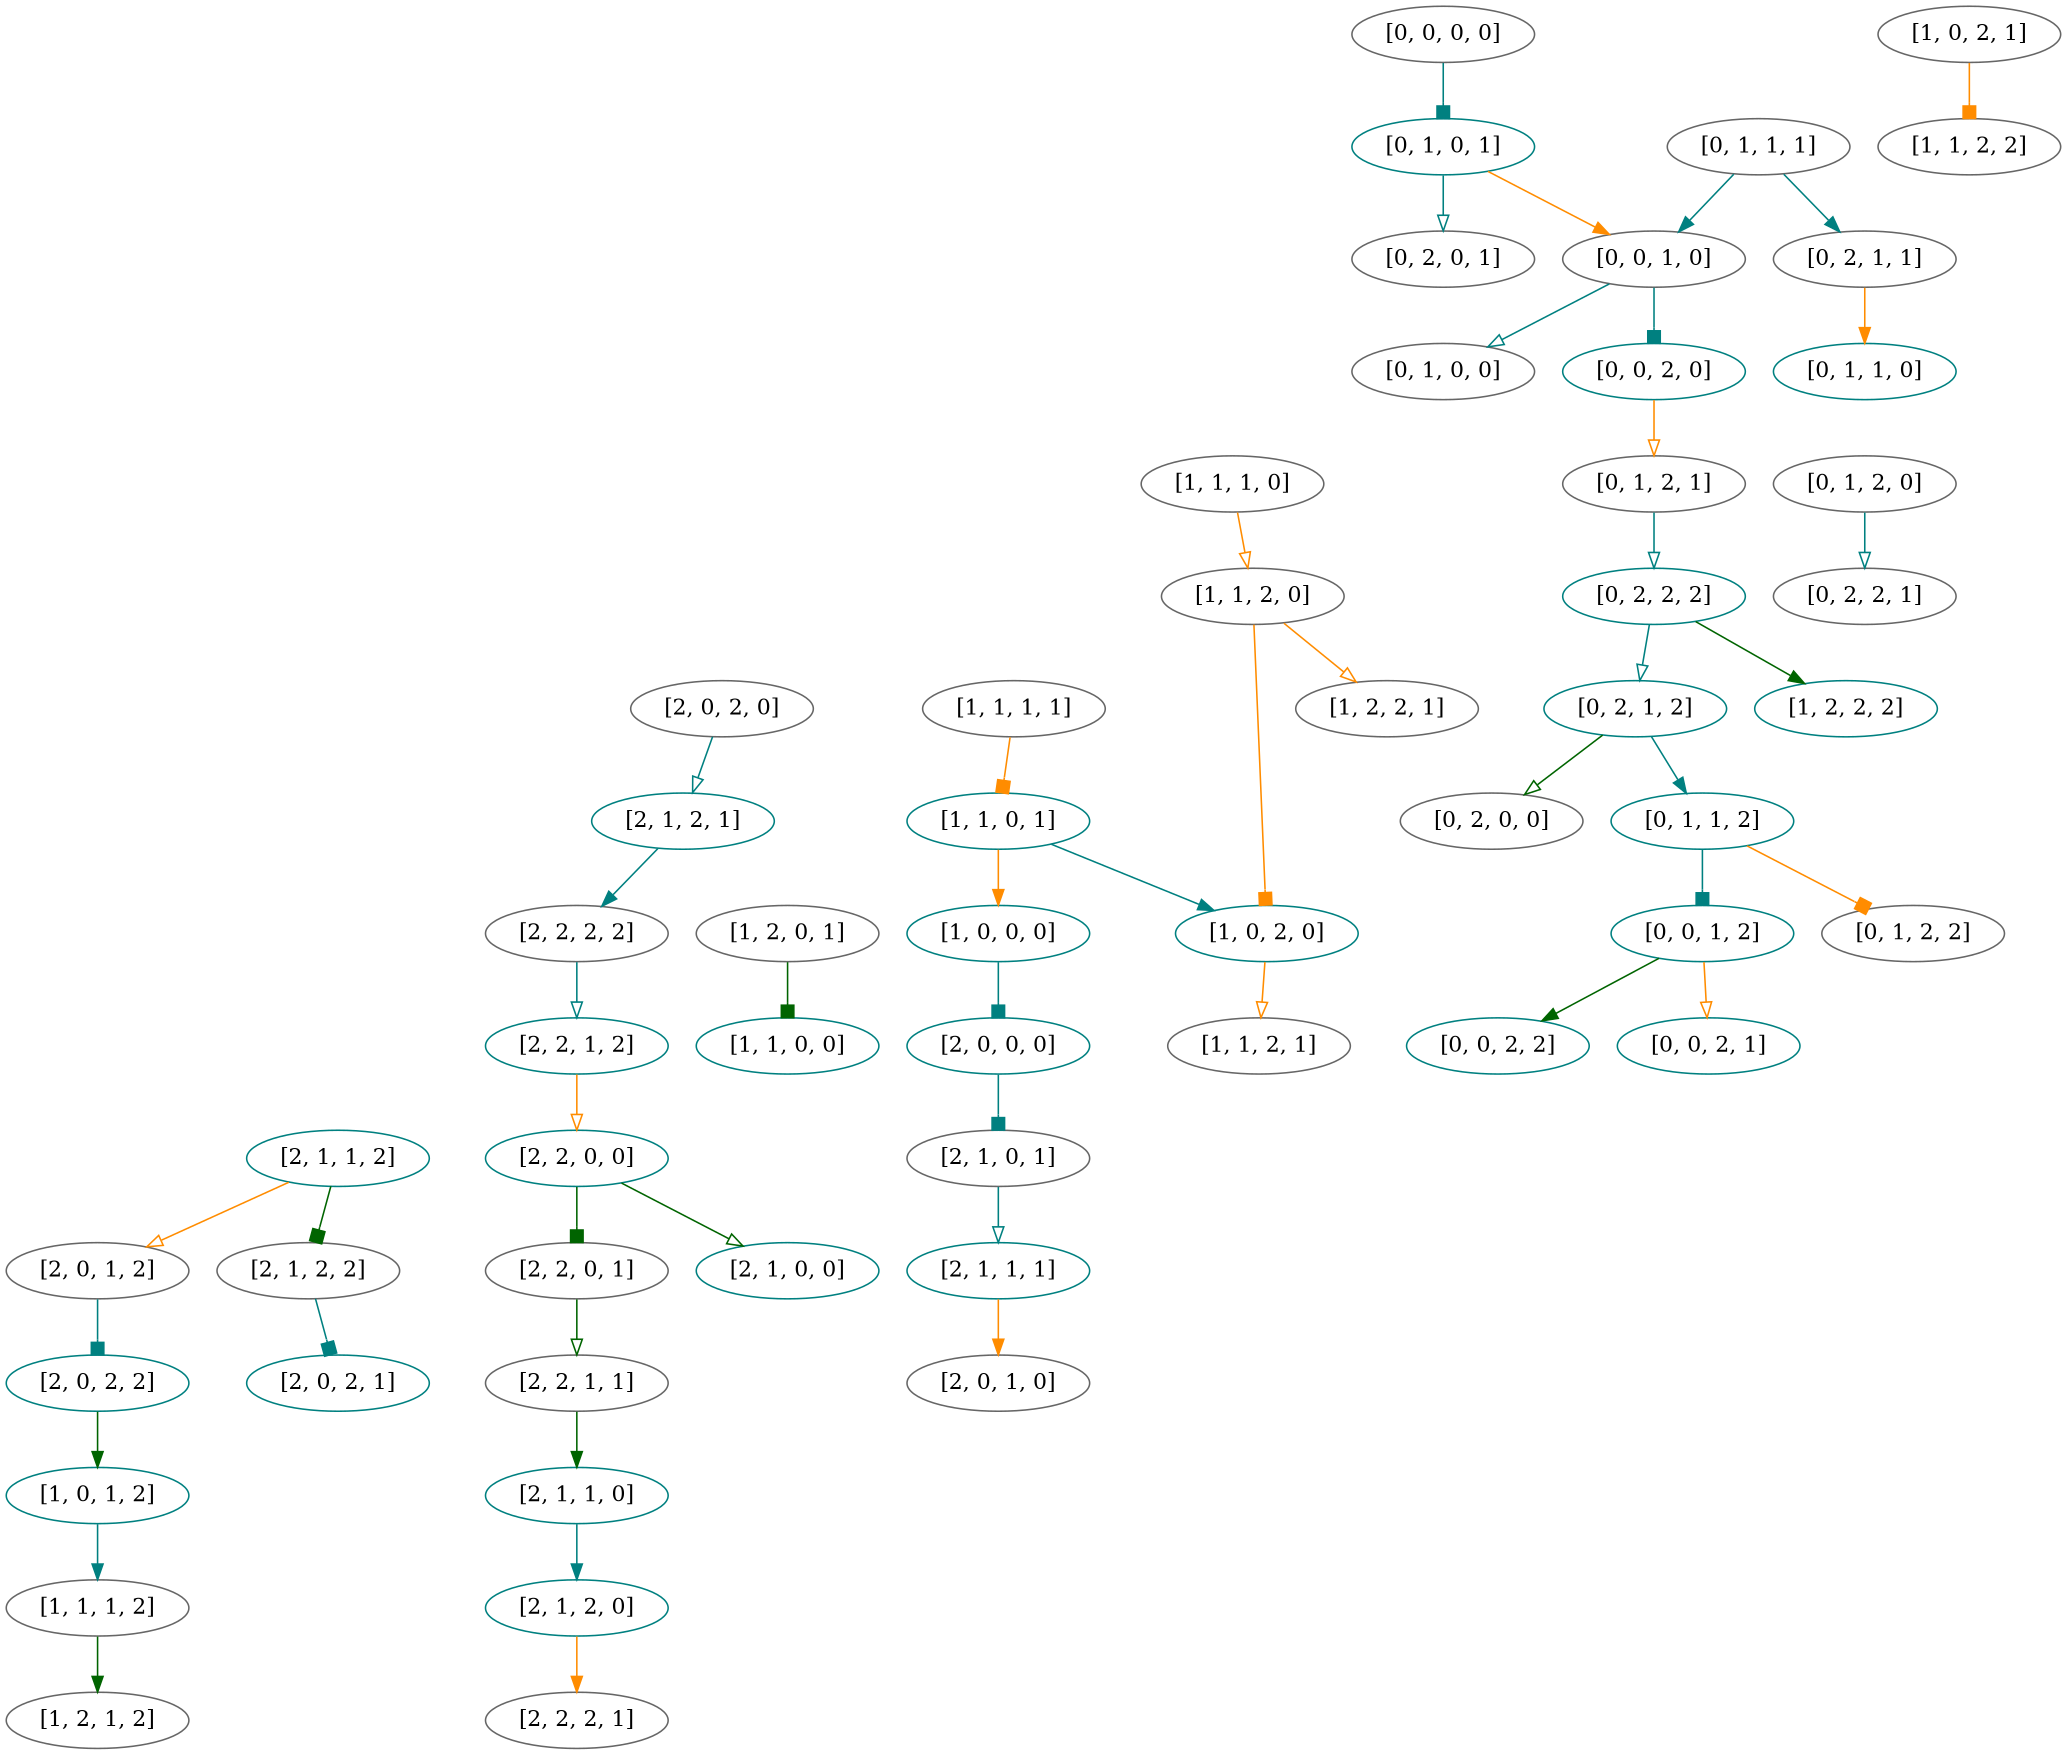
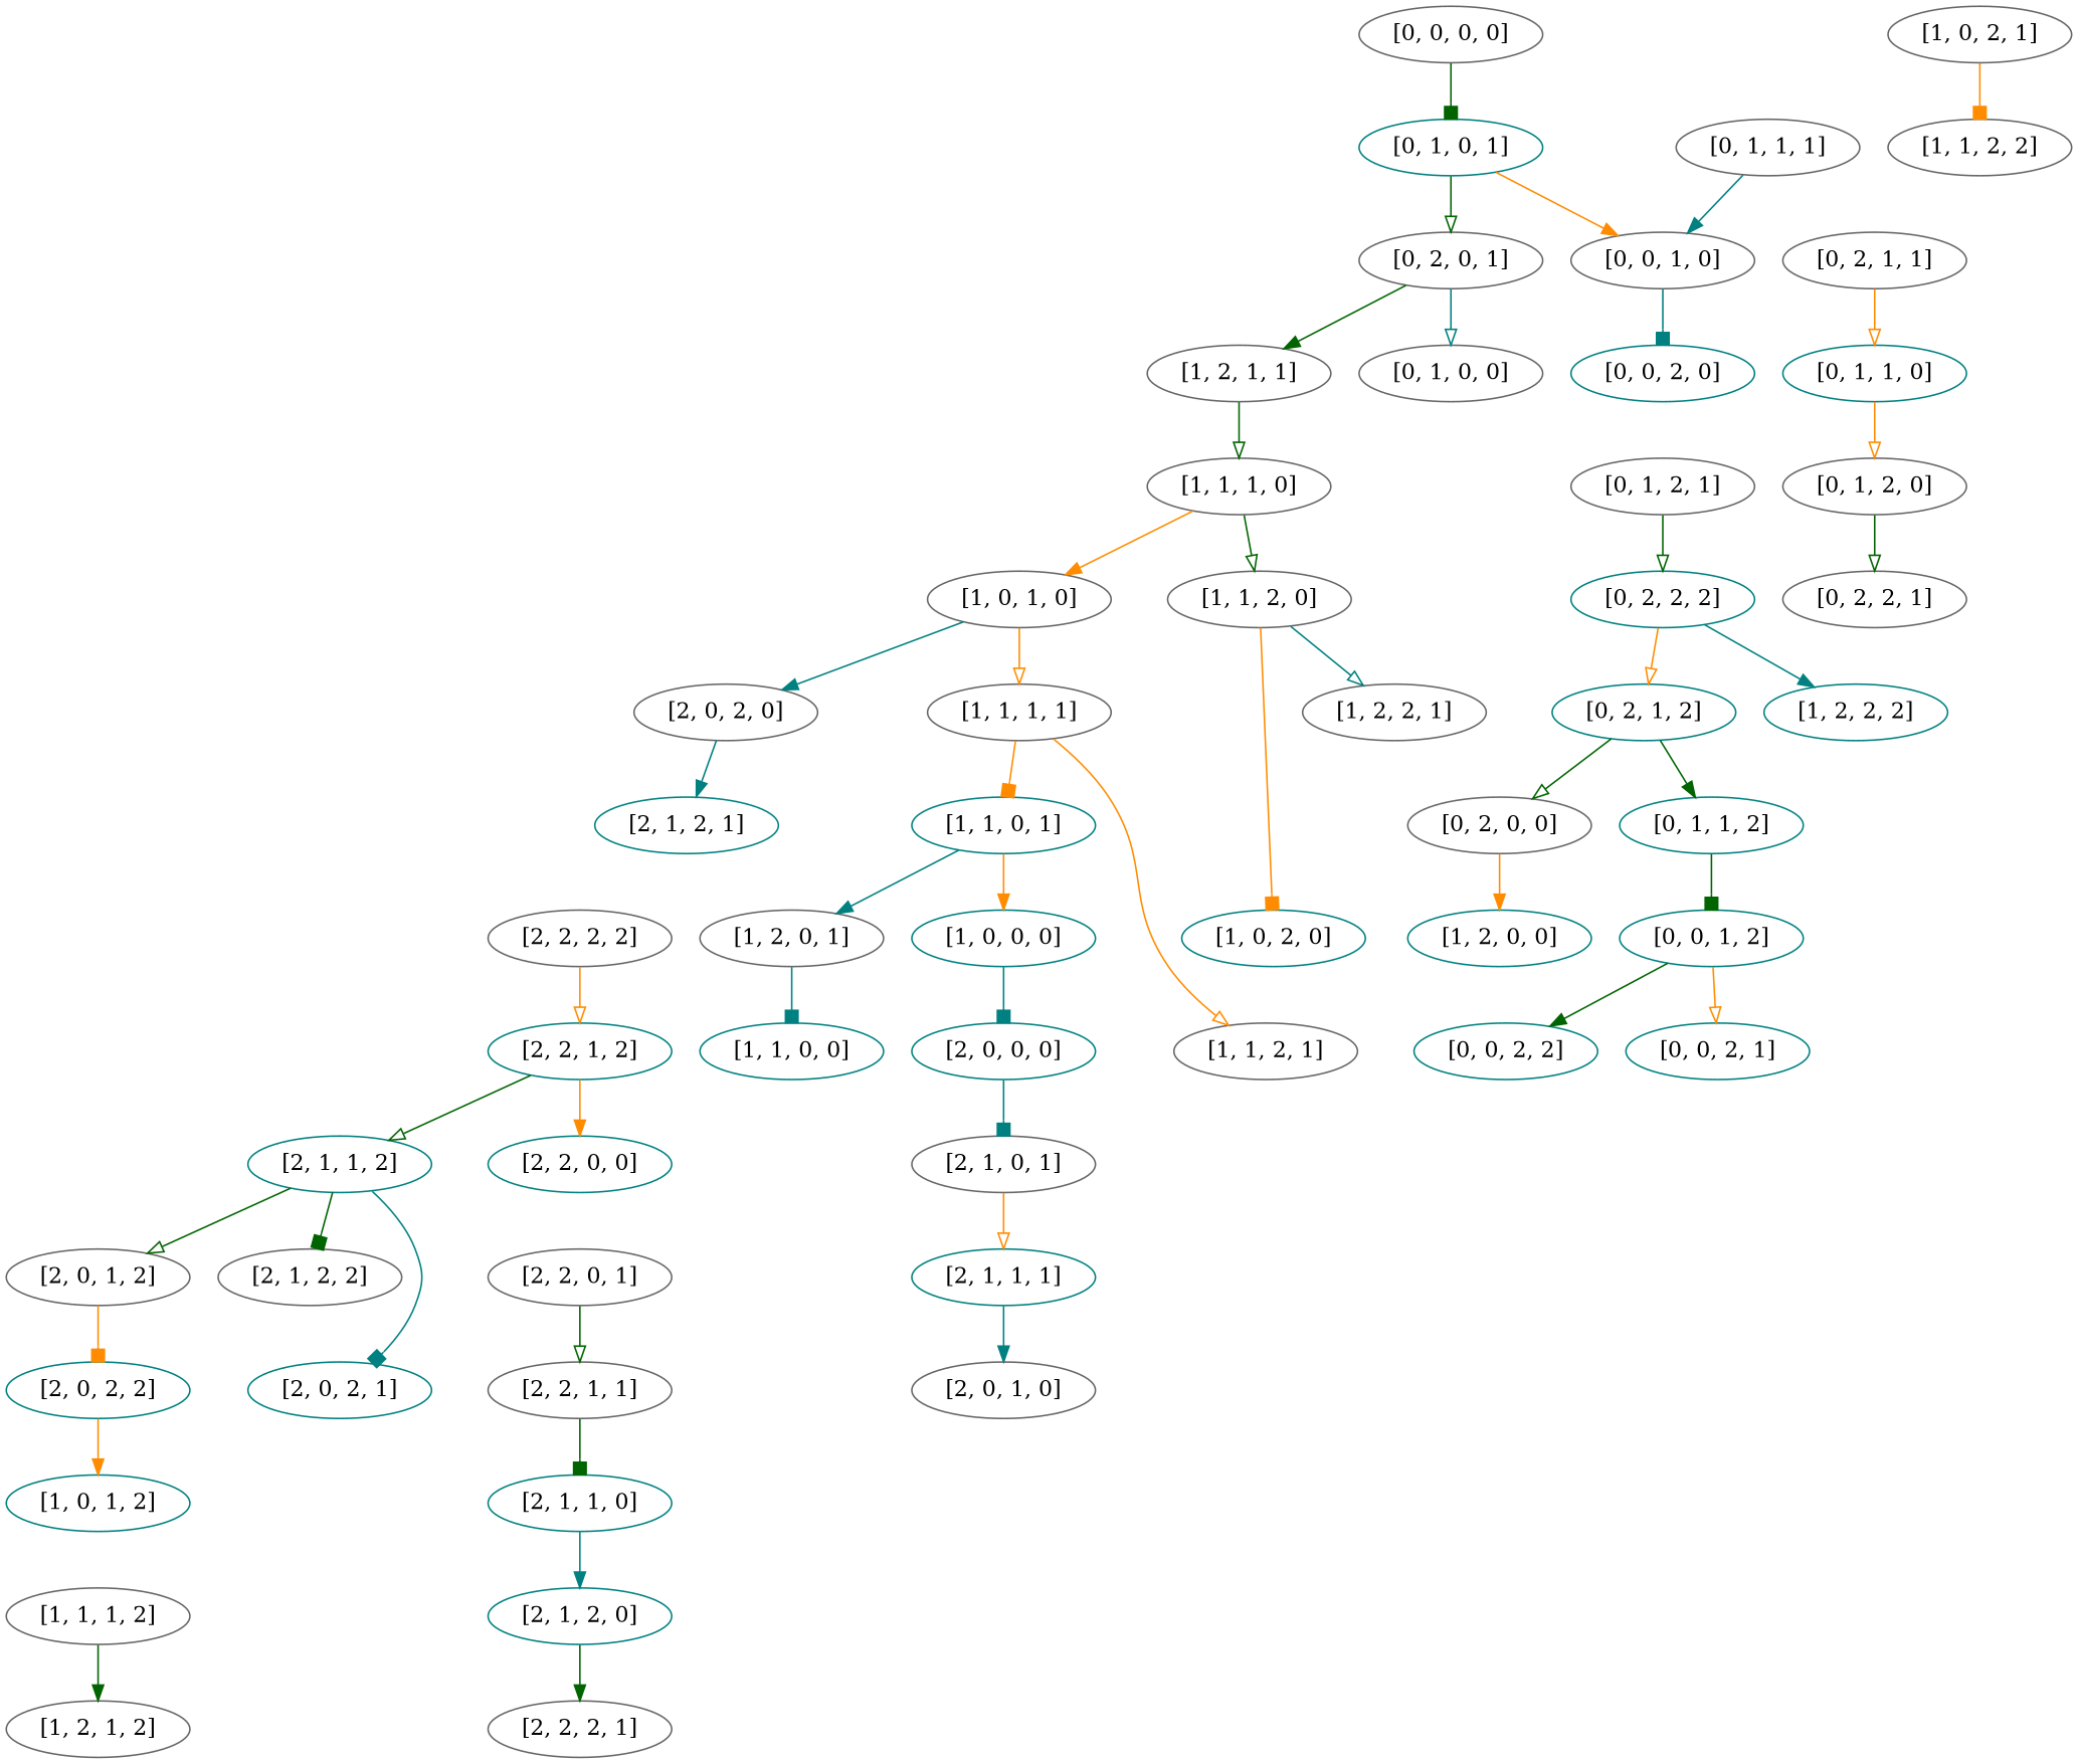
  digraph {
    node [color=gray40]
    edge [arrowhead=onormal color=darkorange]
    "[0, 1, 0, 1]" [color=teal]
    "[0, 0, 0, 0]"
    "[0, 2, 0, 1]"
    "[0, 0, 1, 0]"
    "[0, 1, 1, 1]"
    "[0, 2, 1, 1]"
    "[0, 1, 0, 0]"
+   "[1, 2, 1, 1]"
    "[0, 0, 2, 0]" [color=teal]
    "[0, 1, 1, 0]" [color=teal]
    "[1, 1, 1, 0]"
    "[0, 1, 2, 1]"
    "[0, 1, 2, 0]"
+   "[1, 0, 1, 0]"
    "[1, 1, 2, 0]"
    "[0, 2, 2, 2]" [color=teal]
    "[0, 2, 2, 1]"
    "[2, 0, 2, 0]"
    "[1, 1, 1, 1]"
    "[1, 0, 2, 0]" [color=teal]
    "[1, 2, 2, 1]"
    "[0, 2, 1, 2]" [color=teal]
    "[1, 2, 2, 2]" [color=teal]
    "[2, 1, 2, 1]" [color=teal]
    "[1, 1, 0, 1]" [color=teal]
    "[1, 1, 2, 1]"
    "[0, 2, 0, 0]"
    "[0, 1, 1, 2]" [color=teal]
    "[2, 2, 2, 2]"
    "[1, 0, 0, 0]" [color=teal]
    "[1, 2, 0, 1]"
+   "[1, 2, 0, 0]" [color=teal]
    "[0, 0, 1, 2]" [color=teal]
-   "[0, 1, 2, 2]"
    "[2, 2, 1, 2]" [color=teal]
    "[2, 0, 0, 0]" [color=teal]
    "[1, 1, 0, 0]" [color=teal]
    "[0, 0, 2, 2]" [color=teal]
    "[0, 0, 2, 1]" [color=teal]
    "[2, 2, 0, 0]" [color=teal]
    "[2, 1, 1, 2]" [color=teal]
    "[2, 1, 0, 1]"
-   "[2, 1, 0, 0]" [color=teal]
    "[2, 2, 0, 1]"
    "[2, 0, 1, 2]"
    "[2, 1, 2, 2]"
    "[2, 1, 1, 1]" [color=teal]
    "[2, 2, 1, 1]"
    "[2, 0, 2, 2]" [color=teal]
    "[2, 0, 2, 1]" [color=teal]
    "[2, 0, 1, 0]"
    "[2, 1, 1, 0]" [color=teal]
    "[1, 0, 1, 2]" [color=teal]
    "[2, 1, 2, 0]" [color=teal]
    "[1, 1, 1, 2]"
    "[1, 0, 2, 1]"
    "[1, 1, 2, 2]"
    "[2, 2, 2, 1]"
    "[1, 2, 1, 2]"
-   "[0, 1, 0, 1]" -> "[0, 2, 0, 1]" [color=teal]
+   "[0, 1, 0, 1]" -> "[0, 2, 0, 1]" [color=darkgreen]
    "[0, 1, 0, 1]" -> "[0, 0, 1, 0]" [arrowhead=normal]
-   "[0, 0, 0, 0]" -> "[0, 1, 0, 1]" [arrowhead=box color=teal]
-   "[0, 0, 1, 0]" -> "[0, 1, 0, 0]" [color=teal]
+   "[0, 0, 0, 0]" -> "[0, 1, 0, 1]" [arrowhead=box color=darkgreen]
+   "[0, 2, 0, 1]" -> "[0, 1, 0, 0]" [color=teal]
+   "[0, 2, 0, 1]" -> "[1, 2, 1, 1]" [arrowhead=normal color=darkgreen]
    "[0, 0, 1, 0]" -> "[0, 0, 2, 0]" [arrowhead=box color=teal]
    "[0, 1, 1, 1]" -> "[0, 0, 1, 0]" [arrowhead=normal color=teal]
-   "[0, 1, 1, 1]" -> "[0, 2, 1, 1]" [arrowhead=normal color=teal]
-   "[0, 2, 1, 1]" -> "[0, 1, 1, 0]" [arrowhead=normal]
-   "[0, 0, 2, 0]" -> "[0, 1, 2, 1]"
-   "[1, 1, 1, 0]" -> "[1, 1, 2, 0]"
-   "[0, 1, 2, 1]" -> "[0, 2, 2, 2]" [color=teal]
-   "[0, 1, 2, 0]" -> "[0, 2, 2, 1]" [color=teal]
+   "[0, 2, 1, 1]" -> "[0, 1, 1, 0]"
+   "[1, 2, 1, 1]" -> "[1, 1, 1, 0]" [color=darkgreen]
+   "[0, 1, 1, 0]" -> "[0, 1, 2, 0]"
+   "[1, 1, 1, 0]" -> "[1, 0, 1, 0]" [arrowhead=normal]
+   "[1, 1, 1, 0]" -> "[1, 1, 2, 0]" [color=darkgreen]
+   "[0, 1, 2, 1]" -> "[0, 2, 2, 2]" [color=darkgreen]
+   "[0, 1, 2, 0]" -> "[0, 2, 2, 1]" [color=darkgreen]
+   "[1, 0, 1, 0]" -> "[2, 0, 2, 0]" [arrowhead=normal color=teal]
+   "[1, 0, 1, 0]" -> "[1, 1, 1, 1]"
    "[1, 1, 2, 0]" -> "[1, 0, 2, 0]" [arrowhead=box]
-   "[1, 1, 2, 0]" -> "[1, 2, 2, 1]"
-   "[0, 2, 2, 2]" -> "[0, 2, 1, 2]" [color=teal]
-   "[0, 2, 2, 2]" -> "[1, 2, 2, 2]" [arrowhead=normal color=darkgreen]
-   "[2, 0, 2, 0]" -> "[2, 1, 2, 1]" [color=teal]
+   "[1, 1, 2, 0]" -> "[1, 2, 2, 1]" [color=teal]
+   "[0, 2, 2, 2]" -> "[0, 2, 1, 2]"
+   "[0, 2, 2, 2]" -> "[1, 2, 2, 2]" [arrowhead=normal color=teal]
+   "[2, 0, 2, 0]" -> "[2, 1, 2, 1]" [arrowhead=normal color=teal]
    "[1, 1, 1, 1]" -> "[1, 1, 0, 1]" [arrowhead=box]
-   "[1, 0, 2, 0]" -> "[1, 1, 2, 1]"
+   "[1, 1, 1, 1]" -> "[1, 1, 2, 1]"
    "[0, 2, 1, 2]" -> "[0, 2, 0, 0]" [color=darkgreen]
-   "[0, 2, 1, 2]" -> "[0, 1, 1, 2]" [arrowhead=normal color=teal]
-   "[2, 1, 2, 1]" -> "[2, 2, 2, 2]" [arrowhead=normal color=teal]
+   "[0, 2, 1, 2]" -> "[0, 1, 1, 2]" [arrowhead=normal color=darkgreen]
    "[1, 1, 0, 1]" -> "[1, 0, 0, 0]" [arrowhead=normal]
-   "[1, 1, 0, 1]" -> "[1, 0, 2, 0]" [arrowhead=normal color=teal]
-   "[0, 1, 1, 2]" -> "[0, 0, 1, 2]" [arrowhead=box color=teal]
-   "[0, 1, 1, 2]" -> "[0, 1, 2, 2]" [arrowhead=box]
-   "[2, 2, 2, 2]" -> "[2, 2, 1, 2]" [color=teal]
+   "[1, 1, 0, 1]" -> "[1, 2, 0, 1]" [arrowhead=normal color=teal]
+   "[0, 2, 0, 0]" -> "[1, 2, 0, 0]" [arrowhead=normal]
+   "[0, 1, 1, 2]" -> "[0, 0, 1, 2]" [arrowhead=box color=darkgreen]
+   "[2, 2, 2, 2]" -> "[2, 2, 1, 2]"
    "[1, 0, 0, 0]" -> "[2, 0, 0, 0]" [arrowhead=box color=teal]
-   "[1, 2, 0, 1]" -> "[1, 1, 0, 0]" [arrowhead=box color=darkgreen]
+   "[1, 2, 0, 1]" -> "[1, 1, 0, 0]" [arrowhead=box color=teal]
    "[0, 0, 1, 2]" -> "[0, 0, 2, 2]" [arrowhead=normal color=darkgreen]
    "[0, 0, 1, 2]" -> "[0, 0, 2, 1]"
-   "[2, 2, 1, 2]" -> "[2, 2, 0, 0]"
+   "[2, 2, 1, 2]" -> "[2, 2, 0, 0]" [arrowhead=normal]
+   "[2, 2, 1, 2]" -> "[2, 1, 1, 2]" [color=darkgreen]
    "[2, 0, 0, 0]" -> "[2, 1, 0, 1]" [arrowhead=box color=teal]
-   "[2, 2, 0, 0]" -> "[2, 1, 0, 0]" [color=darkgreen]
-   "[2, 2, 0, 0]" -> "[2, 2, 0, 1]" [arrowhead=box color=darkgreen]
-   "[2, 1, 1, 2]" -> "[2, 0, 1, 2]"
+   "[2, 1, 1, 2]" -> "[2, 0, 1, 2]" [color=darkgreen]
    "[2, 1, 1, 2]" -> "[2, 1, 2, 2]" [arrowhead=box color=darkgreen]
-   "[2, 1, 0, 1]" -> "[2, 1, 1, 1]" [color=teal]
+   "[2, 1, 0, 1]" -> "[2, 1, 1, 1]"
    "[2, 2, 0, 1]" -> "[2, 2, 1, 1]" [color=darkgreen]
-   "[2, 0, 1, 2]" -> "[2, 0, 2, 2]" [arrowhead=box color=teal]
-   "[2, 1, 2, 2]" -> "[2, 0, 2, 1]" [arrowhead=box color=teal]
-   "[2, 1, 1, 1]" -> "[2, 0, 1, 0]" [arrowhead=normal]
-   "[2, 2, 1, 1]" -> "[2, 1, 1, 0]" [arrowhead=normal color=darkgreen]
-   "[2, 0, 2, 2]" -> "[1, 0, 1, 2]" [arrowhead=normal color=darkgreen]
+   "[2, 0, 1, 2]" -> "[2, 0, 2, 2]" [arrowhead=box]
+   "[2, 1, 1, 2]" -> "[2, 0, 2, 1]" [arrowhead=box color=teal]
+   "[2, 1, 1, 1]" -> "[2, 0, 1, 0]" [arrowhead=normal color=teal]
+   "[2, 2, 1, 1]" -> "[2, 1, 1, 0]" [arrowhead=box color=darkgreen]
+   "[2, 0, 2, 2]" -> "[1, 0, 1, 2]" [arrowhead=normal]
    "[2, 1, 1, 0]" -> "[2, 1, 2, 0]" [arrowhead=normal color=teal]
-   "[1, 0, 1, 2]" -> "[1, 1, 1, 2]" [arrowhead=normal color=teal]
-   "[2, 1, 2, 0]" -> "[2, 2, 2, 1]" [arrowhead=normal]
+   "[2, 1, 2, 0]" -> "[2, 2, 2, 1]" [arrowhead=normal color=darkgreen]
    "[1, 1, 1, 2]" -> "[1, 2, 1, 2]" [arrowhead=normal color=darkgreen]
    "[1, 0, 2, 1]" -> "[1, 1, 2, 2]" [arrowhead=box]
  }
